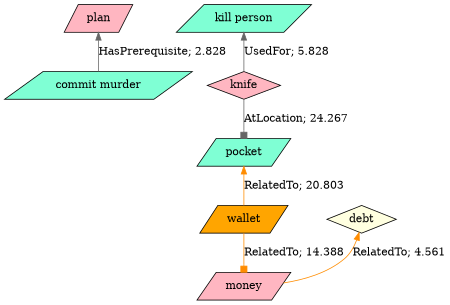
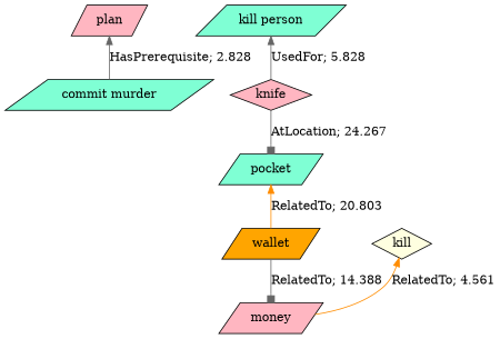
  digraph {
    node [fillcolor=lightpink shape=parallelogram style=filled]
    edge [color=gray40 dir=back]
    n1 [label=plan]
    n2 [fillcolor=aquamarine label="commit murder"]
    n3 [fillcolor=aquamarine label="kill person"]
    n4 [label=knife shape=diamond]
    n5 [fillcolor=aquamarine label=pocket]
    n6 [fillcolor=orange label=wallet]
    n7 [label=money]
-   n8 [fillcolor=lightyellow label=debt shape=diamond]
+   n8 [fillcolor=lightyellow label=kill shape=diamond]
    n1 -> n2 [label="HasPrerequisite; 2.828" weight=2.828]
    n3 -> n4 [label="UsedFor; 5.828" weight=5.828]
    n4 -> n5 [arrowhead=box dir=forward label="AtLocation; 24.267" weight=24.267]
    n5 -> n6 [color=darkorange label="RelatedTo; 20.803" weight=20.803]
-   n6 -> n7 [arrowhead=box color=darkorange dir=forward label="RelatedTo; 14.388" weight=14.388]
+   n6 -> n7 [arrowhead=box dir=forward label="RelatedTo; 14.388" weight=14.388]
    n8 -> n7 [color=darkorange label="RelatedTo; 4.561" weight=4.561]
  }
